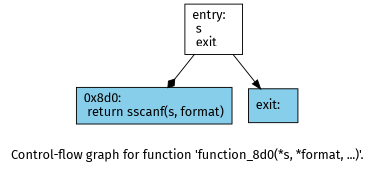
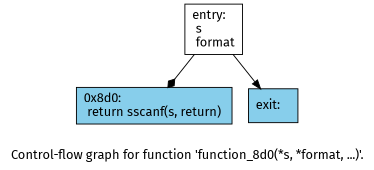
  digraph {
    fontname="Fira Sans"
    label="Control-flow graph for function 'function_8d0(*s, *format, ...)'."
    node [fillcolor=skyblue fontname="Fira Sans" shape=record style=filled]
    edge [fontname="Fira Sans"]
-   n1 [fillcolor=white label="{entry:\l  s\l  exit\l}"]
-   n2 [label="{0x8d0:\l  return sscanf(s, format)\l}"]
+   n1 [fillcolor=white label="{entry:\l  s\l  format\l}"]
+   n2 [label="{0x8d0:\l  return sscanf(s, return)\l}"]
    n3 [label="{exit:\l}"]
    n1 -> n2 [arrowhead=diamond]
    n1 -> n3 [arrowhead=normal]
  }
